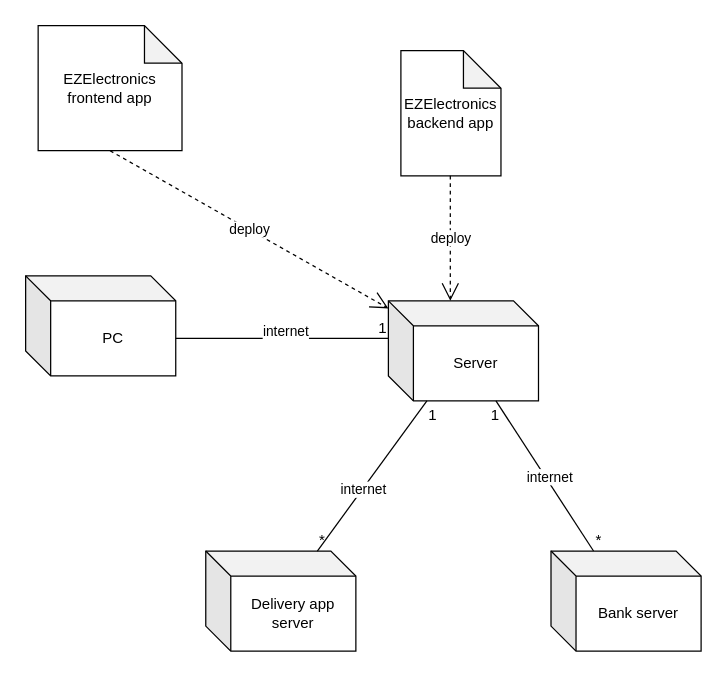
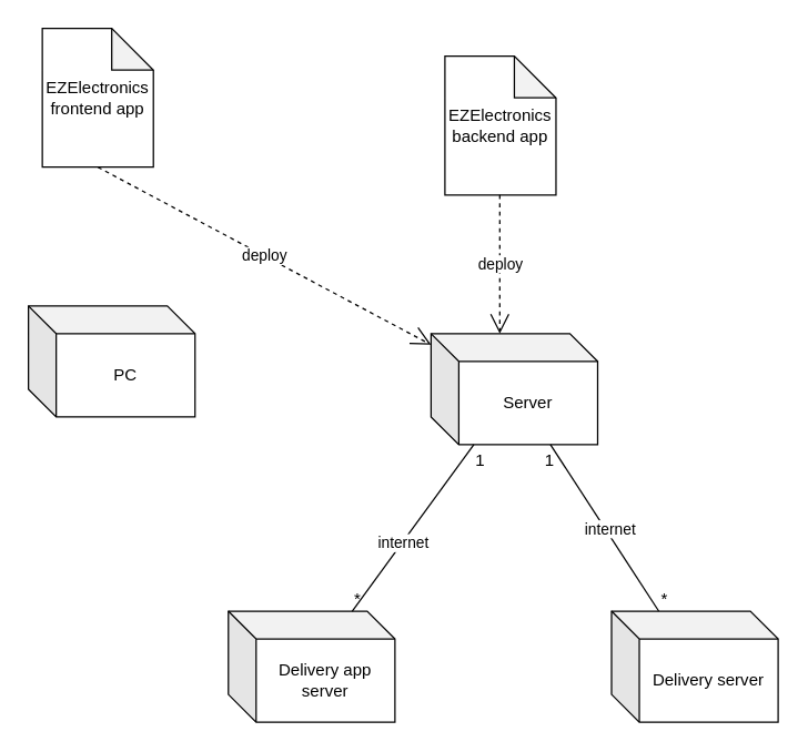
  <mxCell id="0" />
  <mxCell id="1" parent="0" />
  <mxCell id="2" value="PC" style="shape=cube;whiteSpace=wrap;html=1;boundedLbl=1;backgroundOutline=1;darkOpacity=0.05;darkOpacity2=0.1;" parent="1" vertex="1"><mxGeometry x="20" y="220" width="120" height="80" as="geometry" /></mxCell>
  <mxCell id="3" value="Server" style="shape=cube;whiteSpace=wrap;html=1;boundedLbl=1;backgroundOutline=1;darkOpacity=0.05;darkOpacity2=0.1;" parent="1" vertex="1"><mxGeometry x="310" y="240" width="120" height="80" as="geometry" /></mxCell>
  <mxCell id="4" value="EZElectronics backend app" style="shape=note;whiteSpace=wrap;html=1;backgroundOutline=1;darkOpacity=0.05;" parent="1" vertex="1"><mxGeometry x="320" y="40" width="80" height="100" as="geometry" /></mxCell>
- <mxCell id="5" value="EZElectronics frontend app" style="shape=note;whiteSpace=wrap;html=1;backgroundOutline=1;darkOpacity=0.05;" parent="1" vertex="1"><mxGeometry x="30" y="20" width="115" height="100" as="geometry" /></mxCell>
+ <mxCell id="5" value="EZElectronics frontend app" style="shape=note;whiteSpace=wrap;html=1;backgroundOutline=1;darkOpacity=0.05;" parent="1" vertex="1"><mxGeometry x="30" y="20" width="80" height="100" as="geometry" /></mxCell>
  <mxCell id="6" value="deploy" style="endArrow=open;endSize=12;dashed=1;html=1;rounded=0;exitX=0.5;exitY=1;exitDx=0;exitDy=0;exitPerimeter=0;" parent="1" source="5" target="3" edge="1"><mxGeometry width="160" relative="1" as="geometry"><mxPoint x="50" y="150" as="sourcePoint" /><mxPoint x="210" y="150" as="targetPoint" /></mxGeometry></mxCell>
  <mxCell id="7" value="deploy" style="endArrow=open;endSize=12;dashed=1;html=1;rounded=0;entryX=0;entryY=0;entryDx=50;entryDy=0;entryPerimeter=0;exitX=0.5;exitY=1;exitDx=0;exitDy=0;exitPerimeter=0;" parent="1" edge="1"><mxGeometry width="160" relative="1" as="geometry"><mxPoint x="359.5" y="140" as="sourcePoint" /><mxPoint x="359.5" y="240" as="targetPoint" /></mxGeometry></mxCell>
- <mxCell id="8" value="" style="endArrow=none;html=1;rounded=0;entryX=0;entryY=0;entryDx=0;entryDy=30;entryPerimeter=0;exitX=0;exitY=0;exitDx=120;exitDy=50;exitPerimeter=0;" parent="1" source="2" target="3" edge="1"><mxGeometry relative="1" as="geometry"><mxPoint x="140" y="279.5" as="sourcePoint" /><mxPoint x="300" y="279.5" as="targetPoint" /></mxGeometry></mxCell>
- <mxCell id="9" value="1" style="resizable=0;html=1;whiteSpace=wrap;align=right;verticalAlign=bottom;" parent="8" connectable="0" vertex="1"><mxGeometry x="1" relative="1" as="geometry" /></mxCell>
- <mxCell id="10" value="internet&lt;div&gt;&lt;br&gt;&lt;/div&gt;" style="edgeLabel;html=1;align=center;verticalAlign=middle;resizable=0;points=[];" vertex="1" connectable="0" parent="8"><mxGeometry x="0.024" y="-1" relative="1" as="geometry"><mxPoint as="offset" /></mxGeometry></mxCell>
  <mxCell id="11" value="Delivery app server" style="shape=cube;whiteSpace=wrap;html=1;boundedLbl=1;backgroundOutline=1;darkOpacity=0.05;darkOpacity2=0.1;" vertex="1" parent="1"><mxGeometry x="164" y="440" width="120" height="80" as="geometry" /></mxCell>
- <mxCell id="12" value="&lt;div&gt;Bank server&lt;/div&gt;" style="shape=cube;whiteSpace=wrap;html=1;boundedLbl=1;backgroundOutline=1;darkOpacity=0.05;darkOpacity2=0.1;" vertex="1" parent="1"><mxGeometry x="440" y="440" width="120" height="80" as="geometry" /></mxCell>
+ <mxCell id="12" value="&lt;div&gt;Delivery server&lt;/div&gt;" style="shape=cube;whiteSpace=wrap;html=1;boundedLbl=1;backgroundOutline=1;darkOpacity=0.05;darkOpacity2=0.1;" vertex="1" parent="1"><mxGeometry x="440" y="440" width="120" height="80" as="geometry" /></mxCell>
  <mxCell id="13" value="" style="endArrow=none;html=1;rounded=0;" edge="1" parent="1" source="11" target="3"><mxGeometry relative="1" as="geometry"><mxPoint x="150" y="280" as="sourcePoint" /><mxPoint x="320" y="280" as="targetPoint" /></mxGeometry></mxCell>
  <mxCell id="14" value="*" style="resizable=0;html=1;whiteSpace=wrap;align=left;verticalAlign=bottom;" connectable="0" vertex="1" parent="13"><mxGeometry x="-1" relative="1" as="geometry" /></mxCell>
  <mxCell id="15" value="1" style="resizable=0;html=1;whiteSpace=wrap;align=right;verticalAlign=bottom;" connectable="0" vertex="1" parent="13"><mxGeometry x="1" relative="1" as="geometry"><mxPoint x="9" y="20" as="offset" /></mxGeometry></mxCell>
  <mxCell id="16" value="internet" style="edgeLabel;html=1;align=center;verticalAlign=middle;resizable=0;points=[];" vertex="1" connectable="0" parent="13"><mxGeometry x="-0.122" y="-8" relative="1" as="geometry"><mxPoint x="-8" y="-2" as="offset" /></mxGeometry></mxCell>
  <mxCell id="17" value="" style="endArrow=none;html=1;rounded=0;" edge="1" parent="1" source="12" target="3"><mxGeometry relative="1" as="geometry"><mxPoint x="263" y="450" as="sourcePoint" /><mxPoint x="351" y="330" as="targetPoint" /></mxGeometry></mxCell>
  <mxCell id="18" value="*" style="resizable=0;html=1;whiteSpace=wrap;align=left;verticalAlign=bottom;" connectable="0" vertex="1" parent="17"><mxGeometry x="-1" relative="1" as="geometry" /></mxCell>
  <mxCell id="19" value="1" style="resizable=0;html=1;whiteSpace=wrap;align=right;verticalAlign=bottom;" connectable="0" vertex="1" parent="17"><mxGeometry x="1" relative="1" as="geometry"><mxPoint x="4" y="20" as="offset" /></mxGeometry></mxCell>
  <mxCell id="20" value="internet" style="edgeLabel;html=1;align=center;verticalAlign=middle;resizable=0;points=[];" vertex="1" connectable="0" parent="17"><mxGeometry x="-0.122" y="-8" relative="1" as="geometry"><mxPoint x="-8" y="-2" as="offset" /></mxGeometry></mxCell>
